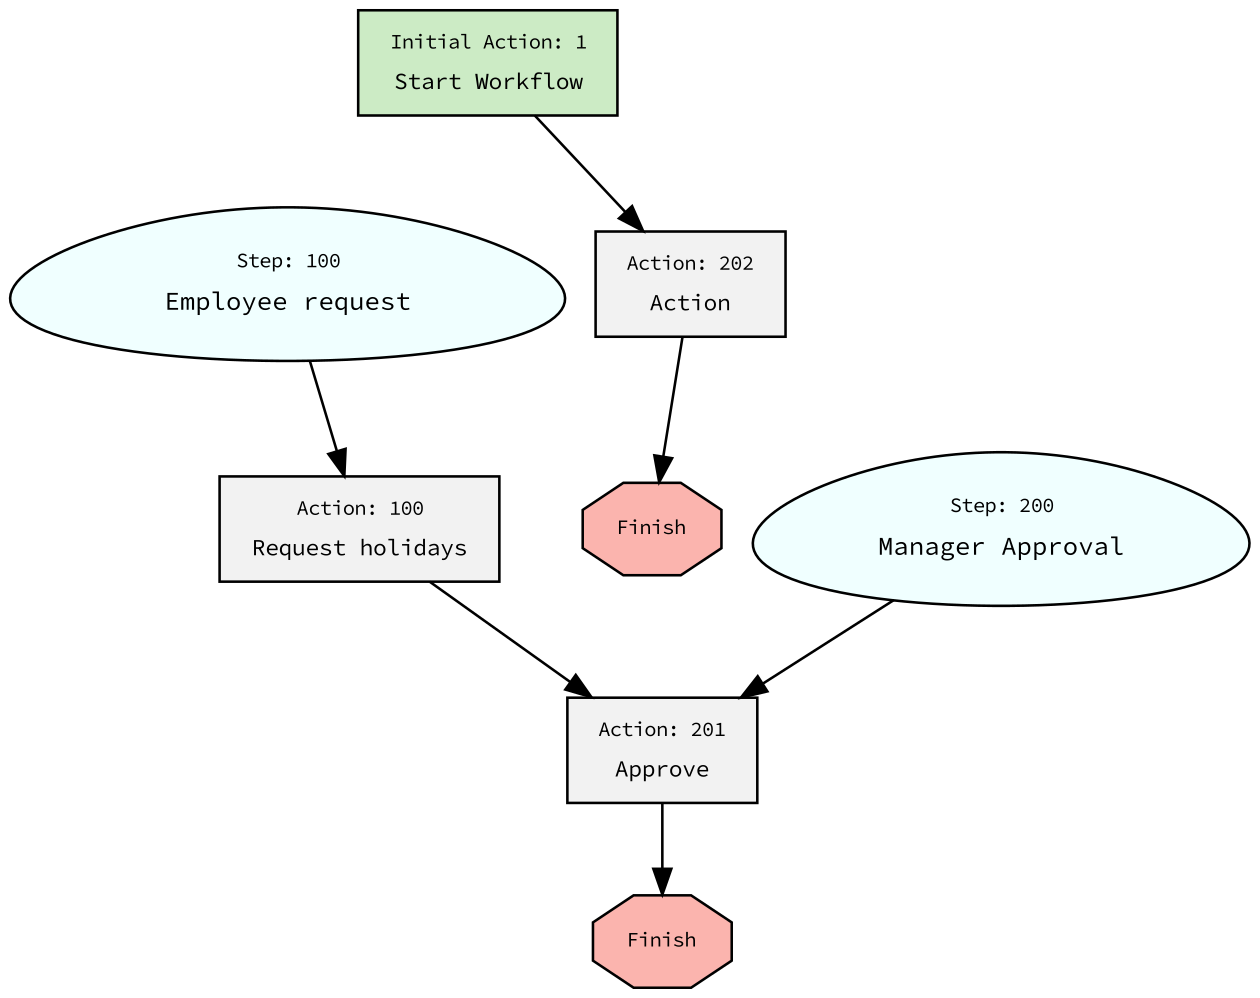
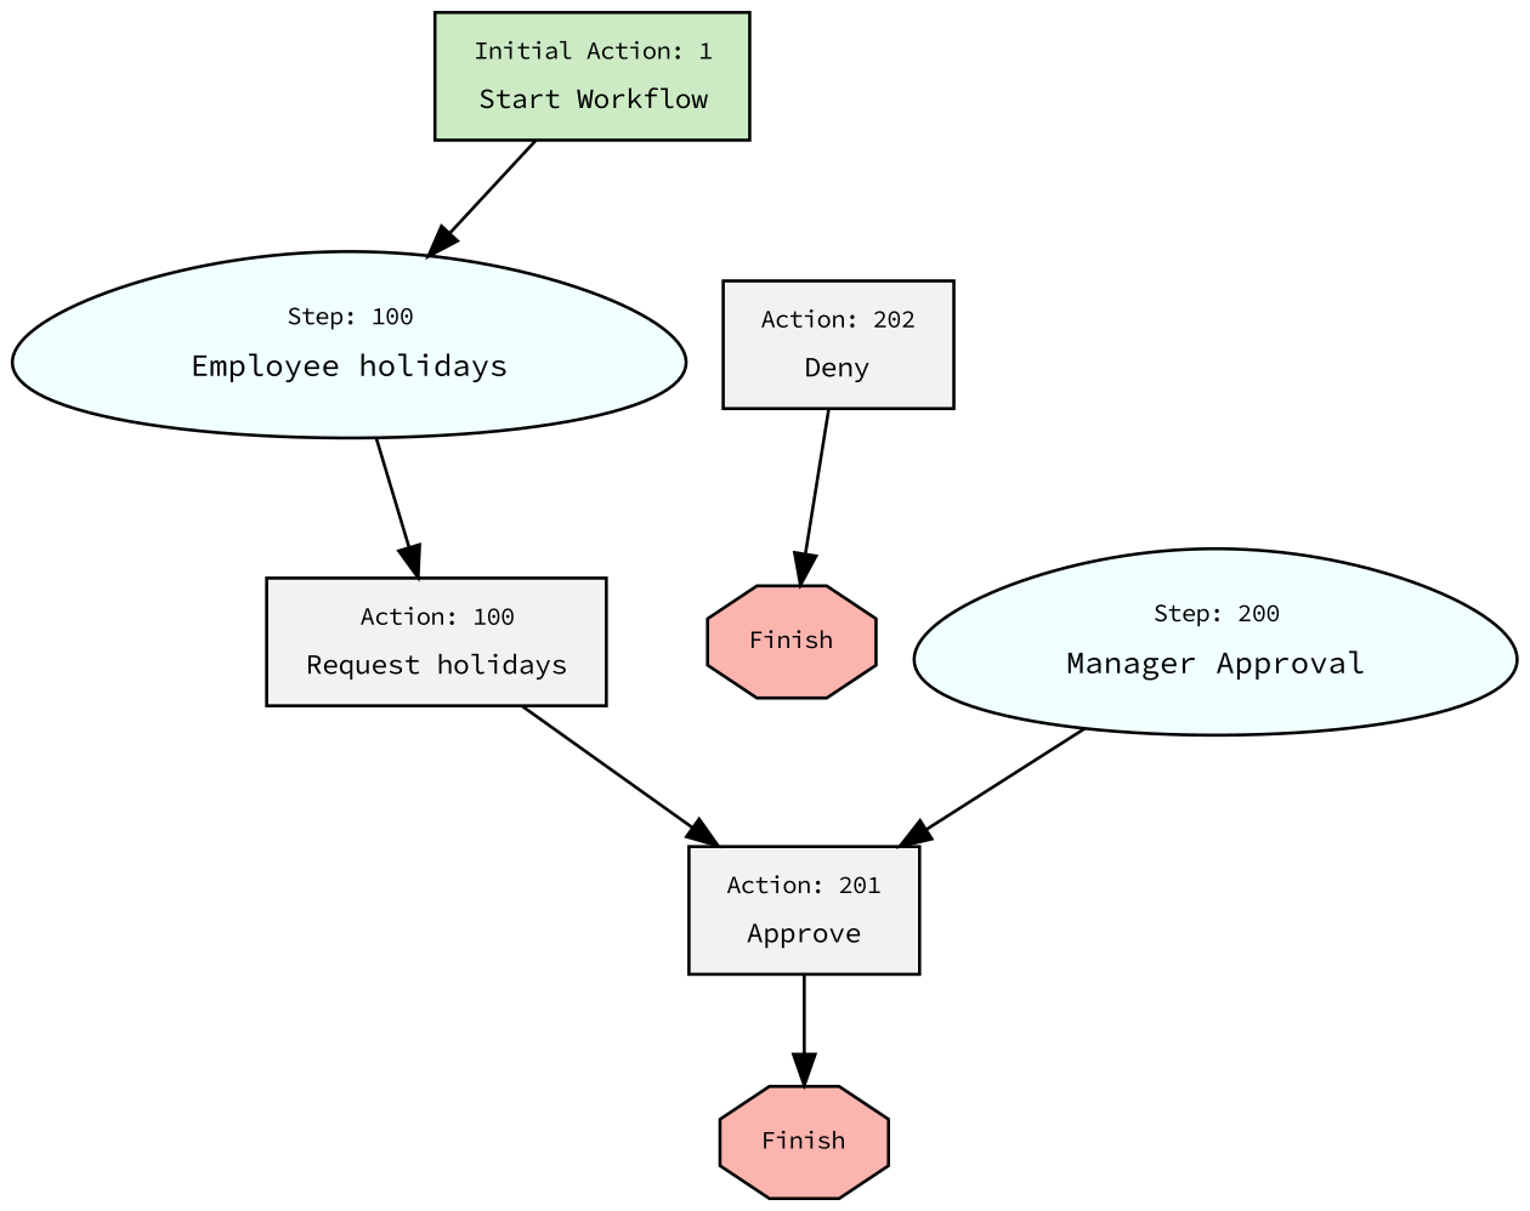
  digraph {
    fontname="Source Code Pro"
    node [color=black fillcolor="#f2f2f2" fontcolor=black fontname="Source Code Pro" fontsize=9 shape=box style=filled]
    edge [arrowtype=normal fontname="Source Code Pro" fontsize=8]
    n1 [fillcolor="#ccebc5" label=<<table border='0'><tr><td><font point-size='8.0'>Initial Action: 1</font></td></tr><tr><td>Start Workflow</td></tr></table>>]
-   n2 [fillcolor="#f0ffff" fontsize=10 label=<<table border='0'><tr><td><font point-size='8.0'>Step: 100</font></td></tr><tr><td>Employee request</td></tr></table>> shape=egg]
+   n2 [fillcolor="#f0ffff" fontsize=10 label=<<table border='0'><tr><td><font point-size='8.0'>Step: 100</font></td></tr><tr><td>Employee holidays</td></tr></table>> shape=egg]
    n3 [label=<<table border='0'><tr><td><font point-size='8.0'>Action: 100</font></td></tr><tr><td>Request holidays</td></tr></table>>]
    n4 [label=<<table border='0'><tr><td><font point-size='8.0'>Action: 201</font></td></tr><tr><td>Approve</td></tr></table>>]
    n5 [fillcolor="#f0ffff" fontsize=10 label=<<table border='0'><tr><td><font point-size='8.0'>Step: 200</font></td></tr><tr><td>Manager Approval</td></tr></table>> shape=egg]
    n6 [fillcolor="#fbb4ae" fontsize=8 label=Finish shape=octagon]
-   n7 [label=<<table border='0'><tr><td><font point-size='8.0'>Action: 202</font></td></tr><tr><td>Action</td></tr></table>>]
+   n7 [label=<<table border='0'><tr><td><font point-size='8.0'>Action: 202</font></td></tr><tr><td>Deny</td></tr></table>>]
    n8 [fillcolor="#fbb4ae" fontsize=8 label=Finish shape=octagon]
-   n1 -> n7
+   n1 -> n2
    n2 -> n3
    n3 -> n4
    n4 -> n6
    n5 -> n4
    n7 -> n8
  }
